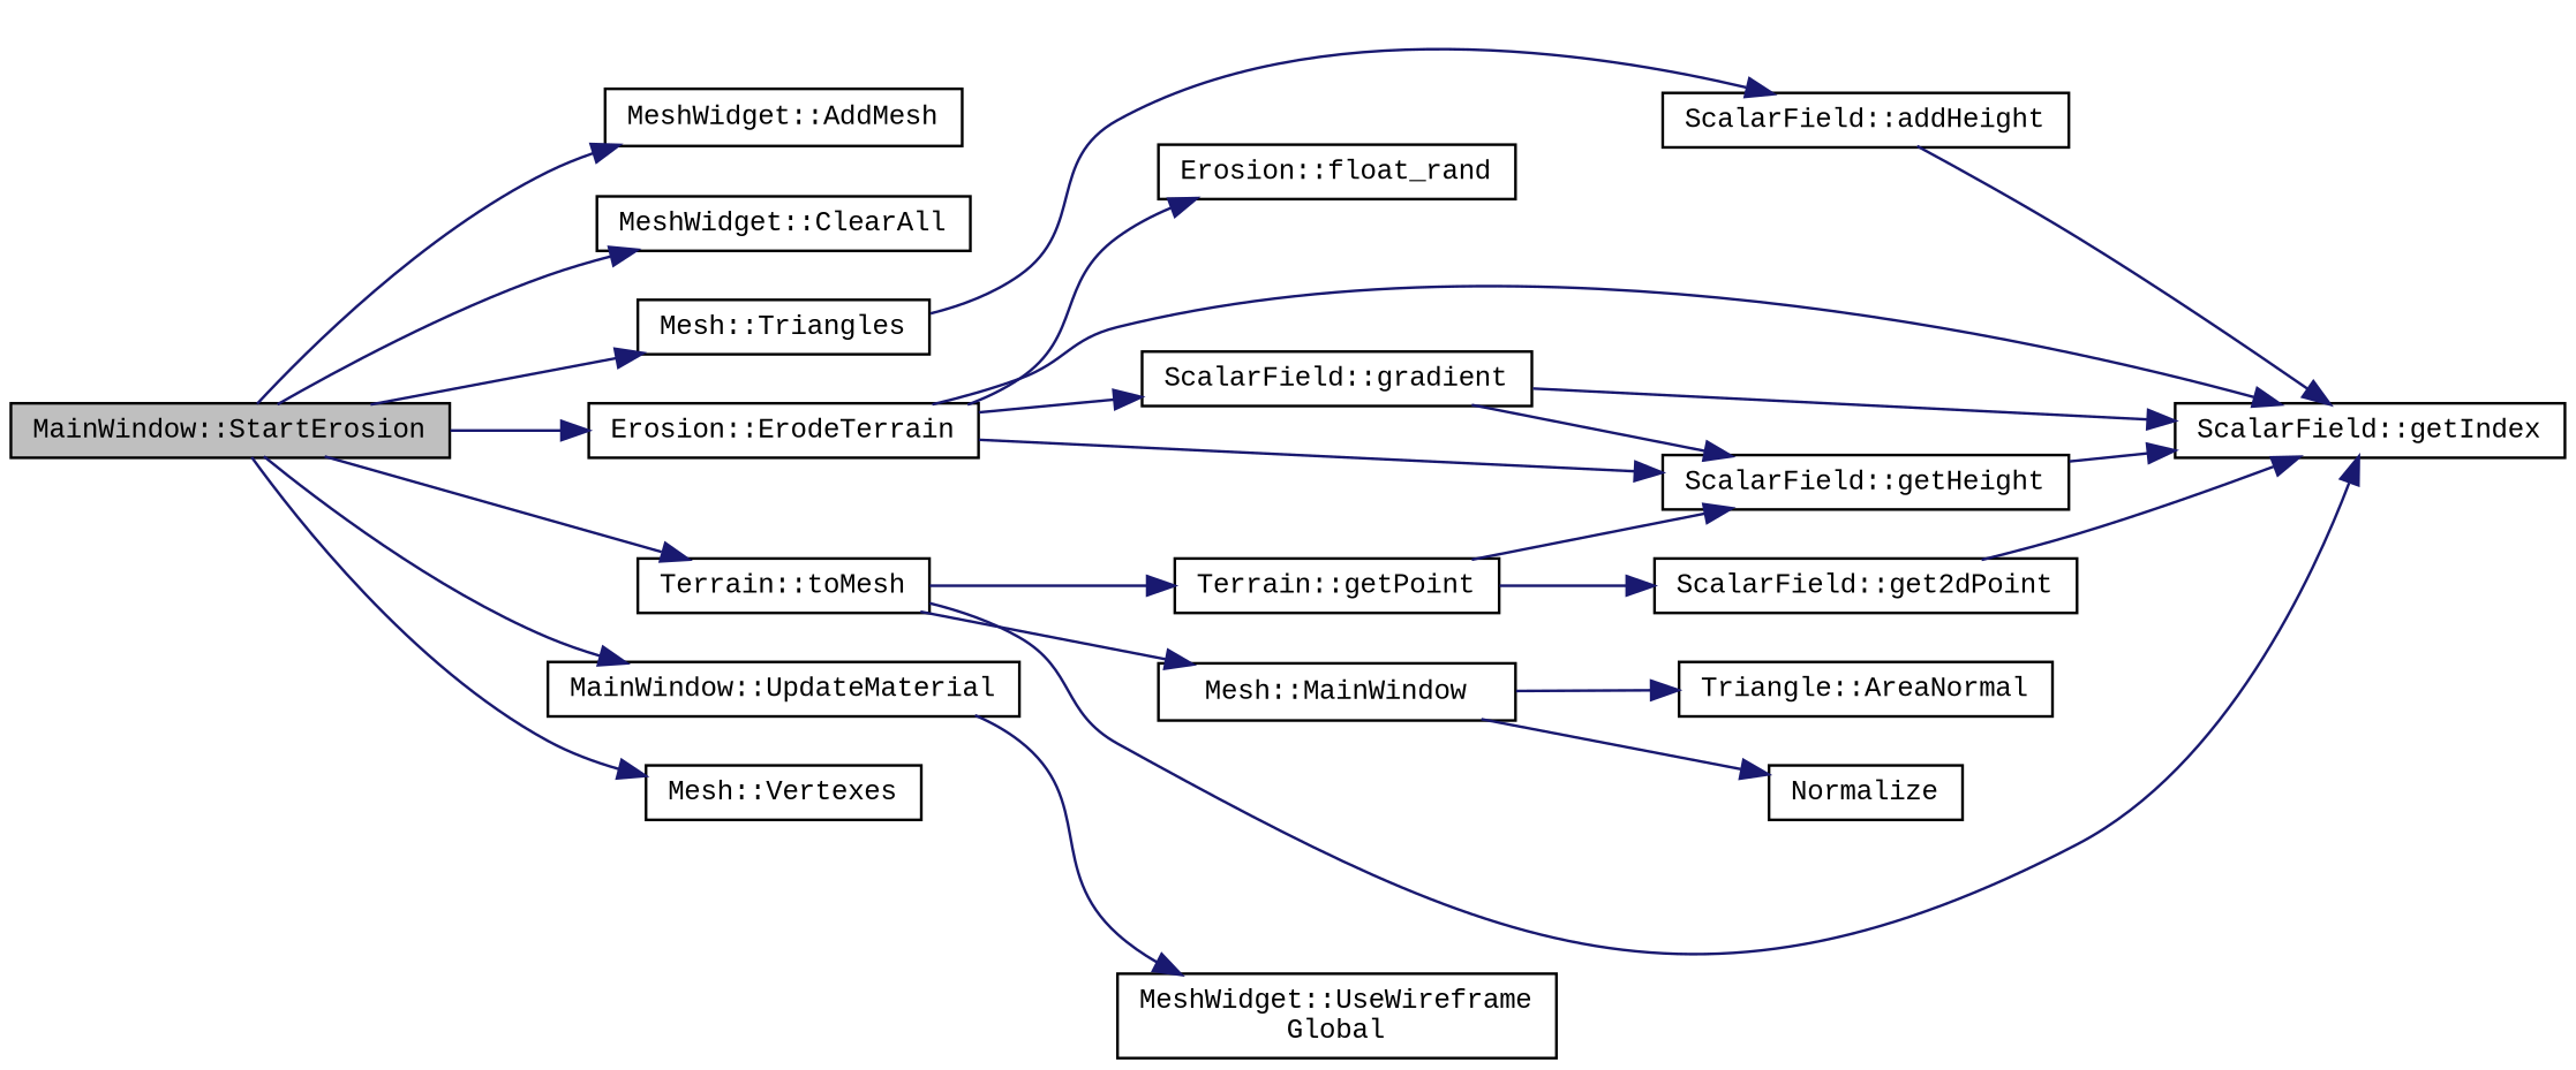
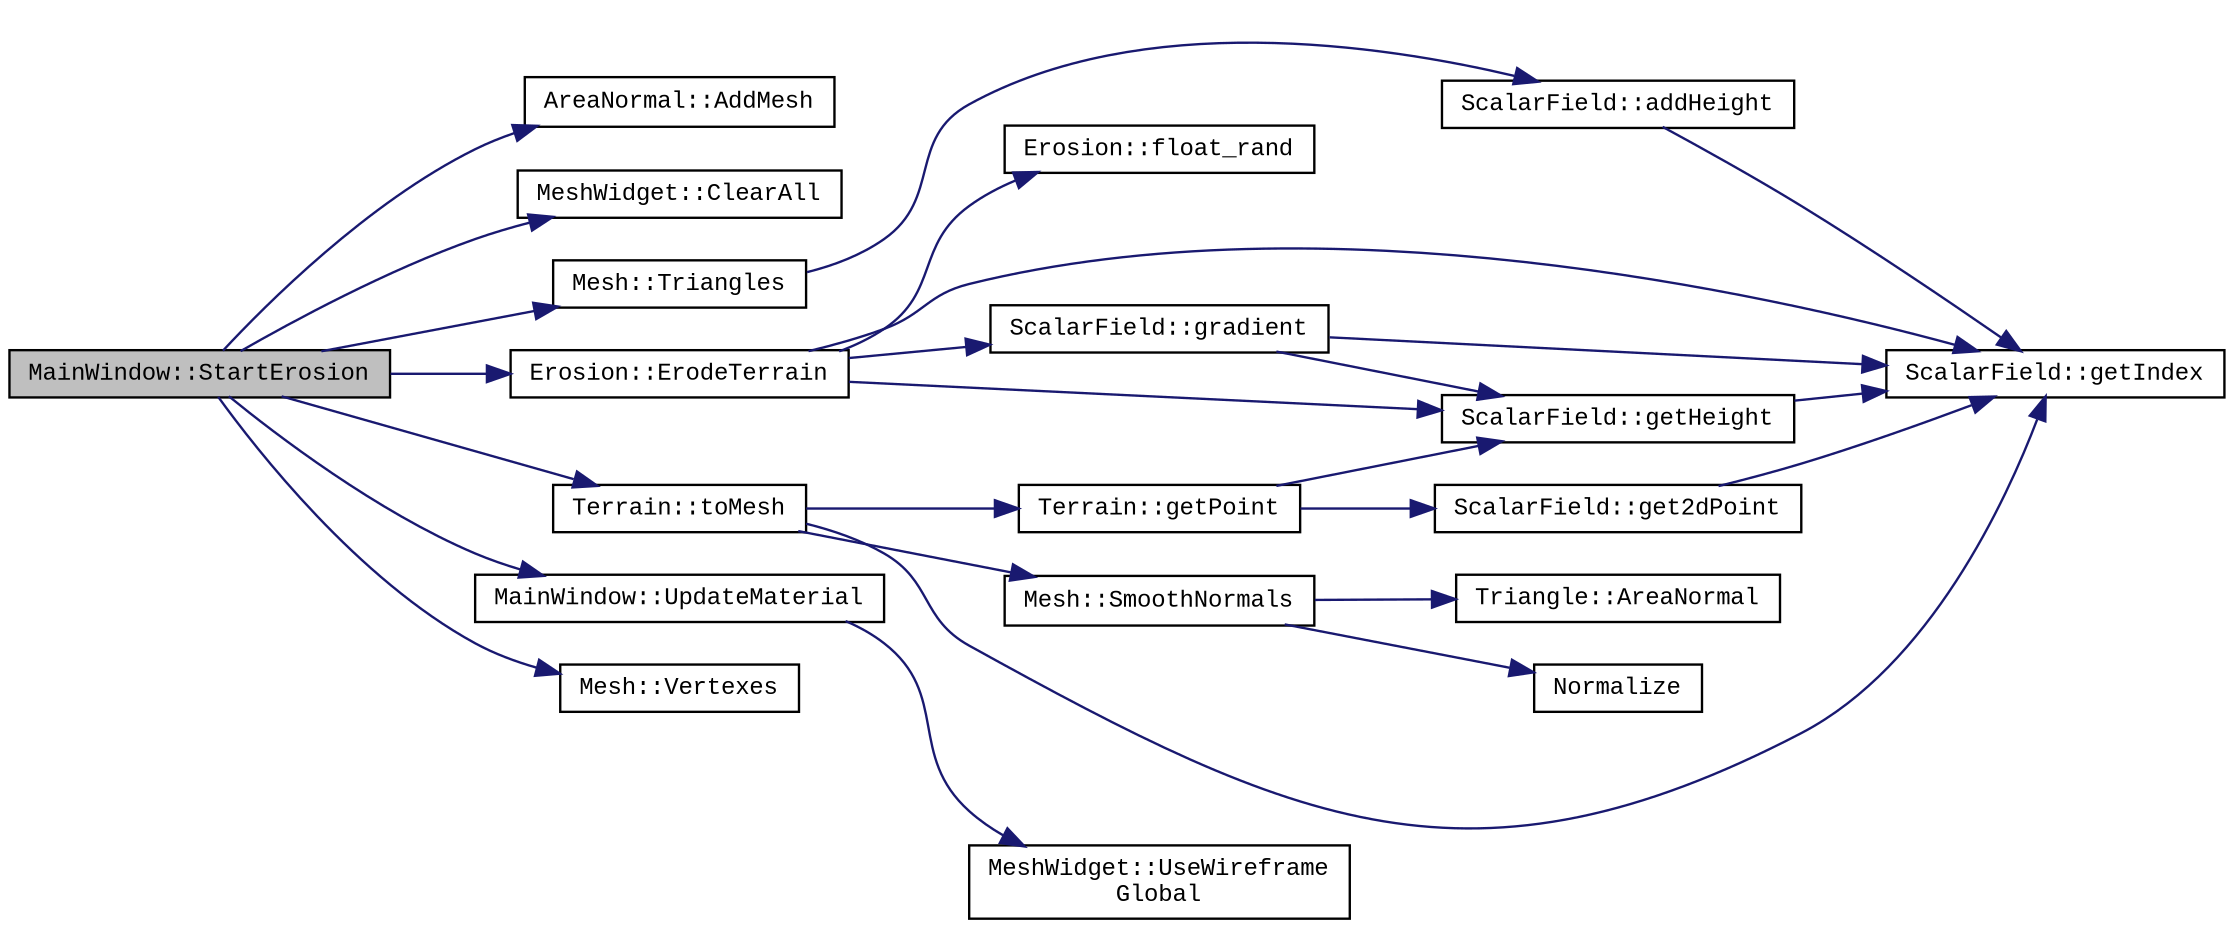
  digraph {
    fontname="Liberation Mono"
    rankdir=LR
    node [color=black fillcolor=white fontname="Liberation Mono" fontsize=10 shape=record style=filled]
    edge [color=midnightblue fontname="Liberation Mono" fontsize=10 labelfontname=Helvetica labelfontsize=10 style=solid]
    n1 [fillcolor=grey75 fontcolor=black height=0.2 label="MainWindow::StartErosion" width=0.4]
-   n2 [height=0.2 label="MeshWidget::AddMesh" width=0.4]
+   n2 [height=0.2 label="AreaNormal::AddMesh" width=0.4]
    n3 [height=0.2 label="MeshWidget::ClearAll" width=0.4]
    n4 [height=0.2 label="Erosion::ErodeTerrain" width=0.4]
    n5 [height=0.2 label="Terrain::toMesh" width=0.4]
    n6 [height=0.2 label="Mesh::Triangles" width=0.4]
    n7 [height=0.2 label="MainWindow::UpdateMaterial" width=0.4]
    n8 [height=0.2 label="Mesh::Vertexes" width=0.4]
    n9 [height=0.2 label="ScalarField::getIndex" width=0.4]
    n10 [height=0.2 label="Erosion::float_rand" width=0.4]
    n11 [height=0.2 label="ScalarField::getHeight" width=0.4]
    n12 [height=0.2 label="ScalarField::gradient" width=0.4]
    n13 [height=0.2 label="Terrain::getPoint" width=0.4]
-   n14 [height=0.2 label="Mesh::MainWindow" width=0.4]
+   n14 [height=0.2 label="Mesh::SmoothNormals" width=0.4]
    n15 [height=0.2 label="ScalarField::addHeight" width=0.4]
    n16 [height=0.2 label="MeshWidget::UseWireframe\lGlobal" width=0.4]
    n17 [height=0.2 label="ScalarField::get2dPoint" width=0.4]
    n18 [height=0.2 label="Triangle::AreaNormal" width=0.4]
    n19 [height=0.2 label=Normalize width=0.4]
    n1 -> n2
    n1 -> n3
    n1 -> n4
    n1 -> n5
    n1 -> n6
    n1 -> n7
    n1 -> n8
    n4 -> n9
    n4 -> n10
    n4 -> n11
    n4 -> n12
    n5 -> n9
    n5 -> n13
    n5 -> n14
    n6 -> n15
    n7 -> n16
    n11 -> n9
    n12 -> n9
    n12 -> n11
    n13 -> n11
    n13 -> n17
    n14 -> n18
    n14 -> n19
    n15 -> n9
    n17 -> n9
  }
